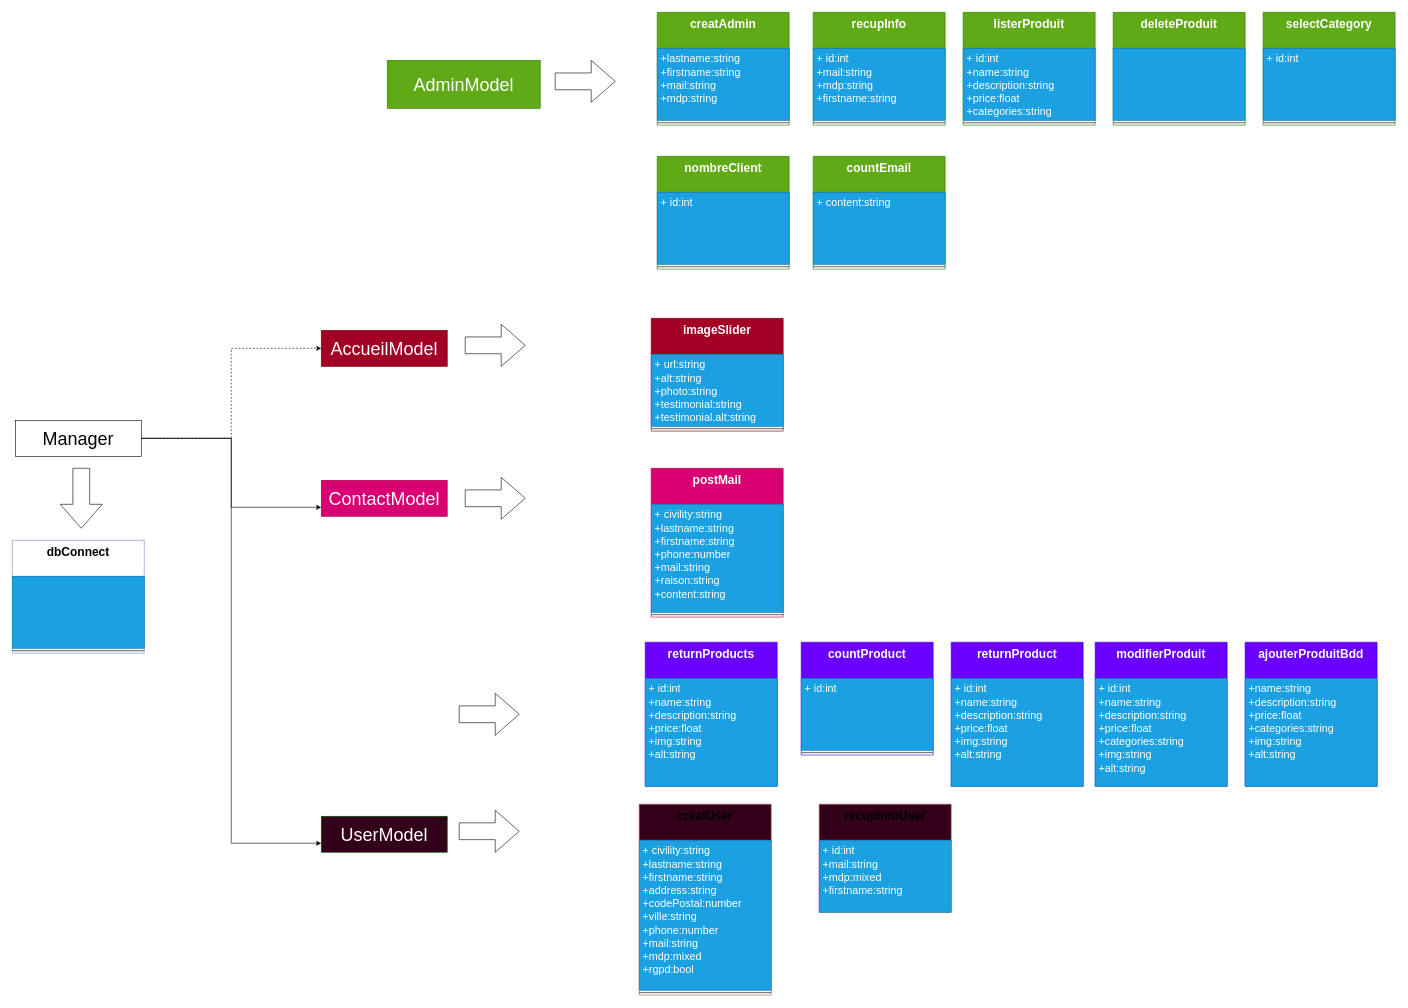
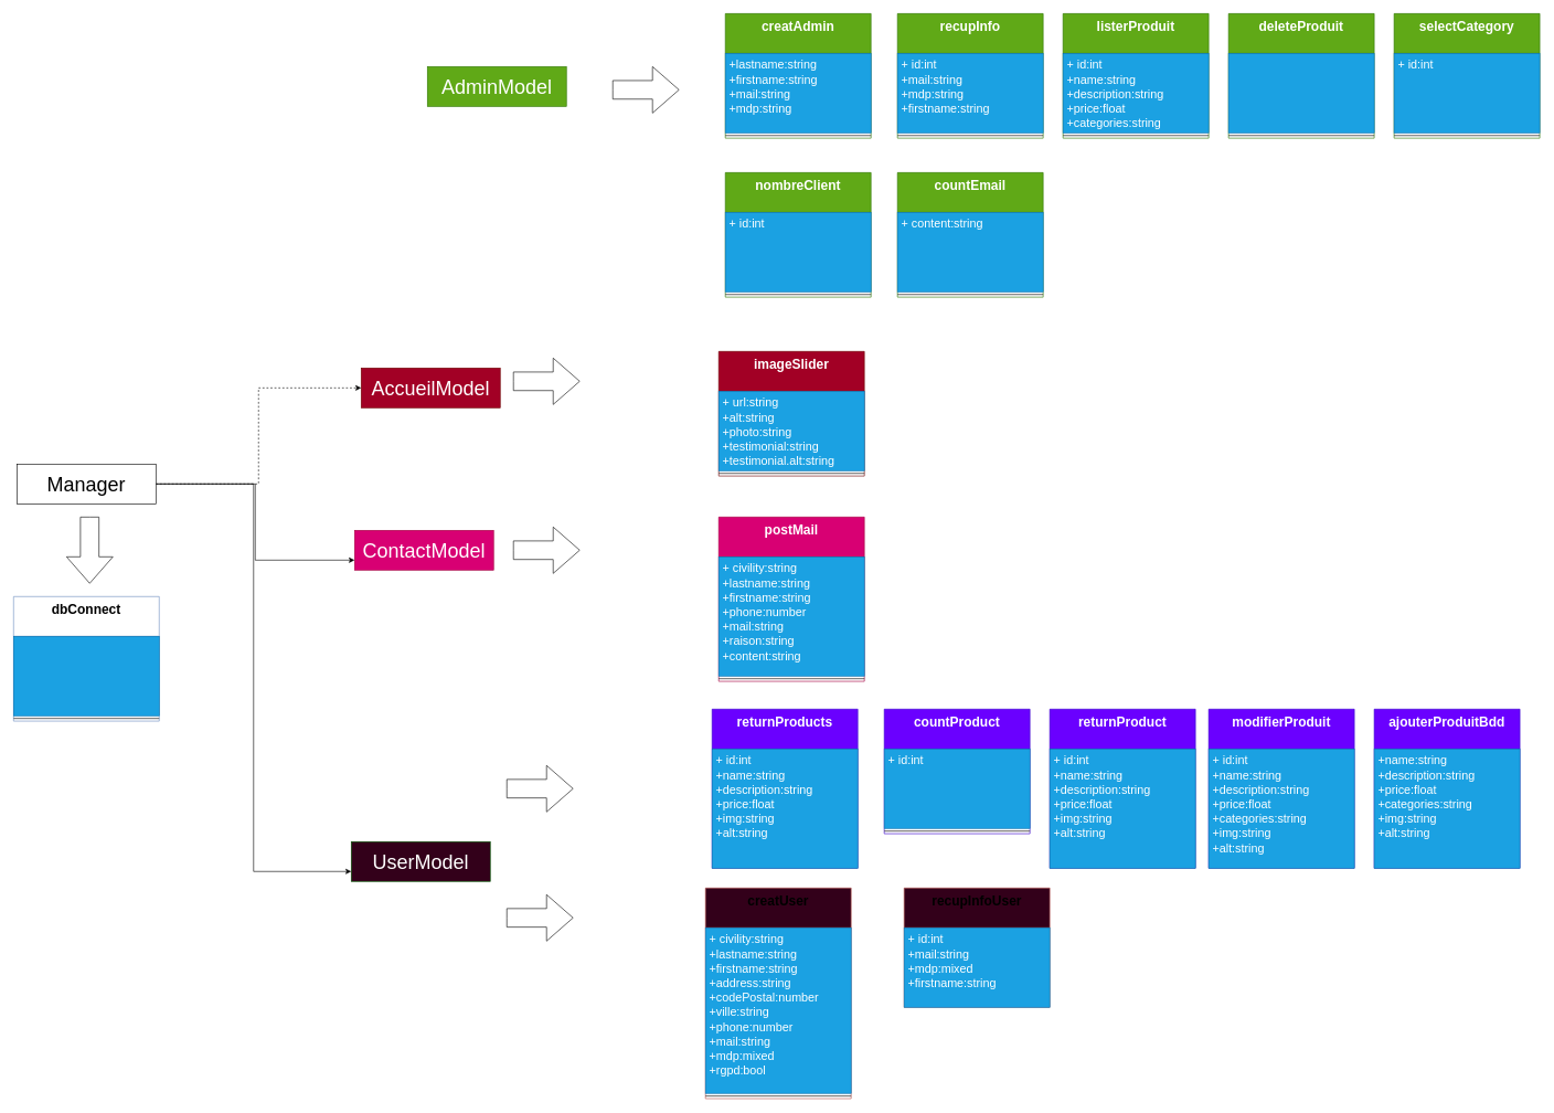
  <mxCell id="0" />
  <mxCell id="1" parent="0" />
  <mxCell id="2" value="creatAdmin" style="swimlane;fontStyle=1;align=center;verticalAlign=top;childLayout=stackLayout;horizontal=1;startSize=60;horizontalStack=0;resizeParent=1;resizeParentMax=0;resizeLast=0;collapsible=1;marginBottom=0;fontSize=20;fillColor=#60a917;strokeColor=#2D7600;fontColor=#ffffff;" parent="1" vertex="1"><mxGeometry x="1095" y="20" width="220" height="188" as="geometry" /></mxCell>
  <mxCell id="3" value="+lastname:string&#10;+firstname:string&#10;+mail:string&#10;+mdp:string" style="text;strokeColor=#006EAF;fillColor=#1ba1e2;align=left;verticalAlign=top;spacingLeft=4;spacingRight=4;overflow=hidden;rotatable=0;points=[[0,0.5],[1,0.5]];portConstraint=eastwest;fontSize=18;fontColor=#ffffff;" parent="2" vertex="1"><mxGeometry y="60" width="220" height="120" as="geometry" /></mxCell>
  <mxCell id="4" value="" style="line;strokeWidth=1;fillColor=none;align=left;verticalAlign=middle;spacingTop=-1;spacingLeft=3;spacingRight=3;rotatable=0;labelPosition=right;points=[];portConstraint=eastwest;" parent="2" vertex="1"><mxGeometry y="180" width="220" height="8" as="geometry" /></mxCell>
  <mxCell id="5" value="recupInfo" style="swimlane;fontStyle=1;align=center;verticalAlign=top;childLayout=stackLayout;horizontal=1;startSize=60;horizontalStack=0;resizeParent=1;resizeParentMax=0;resizeLast=0;collapsible=1;marginBottom=0;fontSize=20;fillColor=#60a917;strokeColor=#2D7600;fontColor=#ffffff;" parent="1" vertex="1"><mxGeometry x="1355" y="20" width="220" height="188" as="geometry" /></mxCell>
  <mxCell id="6" value="+ id:int&#10;+mail:string&#10;+mdp:string&#10;+firstname:string" style="text;strokeColor=#006EAF;fillColor=#1ba1e2;align=left;verticalAlign=top;spacingLeft=4;spacingRight=4;overflow=hidden;rotatable=0;points=[[0,0.5],[1,0.5]];portConstraint=eastwest;fontSize=18;fontColor=#ffffff;" parent="5" vertex="1"><mxGeometry y="60" width="220" height="120" as="geometry" /></mxCell>
  <mxCell id="7" value="" style="line;strokeWidth=1;fillColor=none;align=left;verticalAlign=middle;spacingTop=-1;spacingLeft=3;spacingRight=3;rotatable=0;labelPosition=right;points=[];portConstraint=eastwest;" parent="5" vertex="1"><mxGeometry y="180" width="220" height="8" as="geometry" /></mxCell>
  <mxCell id="8" value="listerProduit" style="swimlane;fontStyle=1;align=center;verticalAlign=top;childLayout=stackLayout;horizontal=1;startSize=60;horizontalStack=0;resizeParent=1;resizeParentMax=0;resizeLast=0;collapsible=1;marginBottom=0;fontSize=20;fillColor=#60a917;strokeColor=#2D7600;fontColor=#ffffff;" parent="1" vertex="1"><mxGeometry x="1605" y="20" width="220" height="188" as="geometry" /></mxCell>
  <mxCell id="9" value="+ id:int&#10;+name:string&#10;+description:string&#10;+price:float&#10;+categories:string" style="text;strokeColor=#006EAF;fillColor=#1ba1e2;align=left;verticalAlign=top;spacingLeft=4;spacingRight=4;overflow=hidden;rotatable=0;points=[[0,0.5],[1,0.5]];portConstraint=eastwest;fontSize=18;fontColor=#ffffff;" parent="8" vertex="1"><mxGeometry y="60" width="220" height="120" as="geometry" /></mxCell>
  <mxCell id="10" value="" style="line;strokeWidth=1;fillColor=none;align=left;verticalAlign=middle;spacingTop=-1;spacingLeft=3;spacingRight=3;rotatable=0;labelPosition=right;points=[];portConstraint=eastwest;" parent="8" vertex="1"><mxGeometry y="180" width="220" height="8" as="geometry" /></mxCell>
  <mxCell id="11" value="deleteProduit" style="swimlane;fontStyle=1;align=center;verticalAlign=top;childLayout=stackLayout;horizontal=1;startSize=60;horizontalStack=0;resizeParent=1;resizeParentMax=0;resizeLast=0;collapsible=1;marginBottom=0;fontSize=20;fillColor=#60a917;strokeColor=#2D7600;fontColor=#ffffff;" parent="1" vertex="1"><mxGeometry x="1855" y="20" width="220" height="188" as="geometry" /></mxCell>
  <mxCell id="12" value="" style="text;strokeColor=#006EAF;fillColor=#1ba1e2;align=left;verticalAlign=top;spacingLeft=4;spacingRight=4;overflow=hidden;rotatable=0;points=[[0,0.5],[1,0.5]];portConstraint=eastwest;fontSize=18;fontColor=#ffffff;" parent="11" vertex="1"><mxGeometry y="60" width="220" height="120" as="geometry" /></mxCell>
  <mxCell id="13" value="" style="line;strokeWidth=1;fillColor=none;align=left;verticalAlign=middle;spacingTop=-1;spacingLeft=3;spacingRight=3;rotatable=0;labelPosition=right;points=[];portConstraint=eastwest;" parent="11" vertex="1"><mxGeometry y="180" width="220" height="8" as="geometry" /></mxCell>
  <mxCell id="14" value="selectCategory" style="swimlane;fontStyle=1;align=center;verticalAlign=top;childLayout=stackLayout;horizontal=1;startSize=60;horizontalStack=0;resizeParent=1;resizeParentMax=0;resizeLast=0;collapsible=1;marginBottom=0;fontSize=20;fillColor=#60a917;strokeColor=#2D7600;fontColor=#ffffff;" parent="1" vertex="1"><mxGeometry x="2105" y="20" width="220" height="188" as="geometry" /></mxCell>
  <mxCell id="15" value="+ id:int" style="text;strokeColor=#006EAF;fillColor=#1ba1e2;align=left;verticalAlign=top;spacingLeft=4;spacingRight=4;overflow=hidden;rotatable=0;points=[[0,0.5],[1,0.5]];portConstraint=eastwest;fontSize=18;fontColor=#ffffff;" parent="14" vertex="1"><mxGeometry y="60" width="220" height="120" as="geometry" /></mxCell>
  <mxCell id="16" value="" style="line;strokeWidth=1;fillColor=none;align=left;verticalAlign=middle;spacingTop=-1;spacingLeft=3;spacingRight=3;rotatable=0;labelPosition=right;points=[];portConstraint=eastwest;" parent="14" vertex="1"><mxGeometry y="180" width="220" height="8" as="geometry" /></mxCell>
  <mxCell id="17" value="nombreClient" style="swimlane;fontStyle=1;align=center;verticalAlign=top;childLayout=stackLayout;horizontal=1;startSize=60;horizontalStack=0;resizeParent=1;resizeParentMax=0;resizeLast=0;collapsible=1;marginBottom=0;fontSize=20;fillColor=#60a917;strokeColor=#2D7600;fontColor=#ffffff;" parent="1" vertex="1"><mxGeometry x="1095" y="260" width="220" height="188" as="geometry" /></mxCell>
  <mxCell id="18" value="+ id:int" style="text;strokeColor=#006EAF;fillColor=#1ba1e2;align=left;verticalAlign=top;spacingLeft=4;spacingRight=4;overflow=hidden;rotatable=0;points=[[0,0.5],[1,0.5]];portConstraint=eastwest;fontSize=18;fontColor=#ffffff;" parent="17" vertex="1"><mxGeometry y="60" width="220" height="120" as="geometry" /></mxCell>
  <mxCell id="19" value="" style="line;strokeWidth=1;fillColor=none;align=left;verticalAlign=middle;spacingTop=-1;spacingLeft=3;spacingRight=3;rotatable=0;labelPosition=right;points=[];portConstraint=eastwest;" parent="17" vertex="1"><mxGeometry y="180" width="220" height="8" as="geometry" /></mxCell>
  <mxCell id="20" value="countEmail" style="swimlane;fontStyle=1;align=center;verticalAlign=top;childLayout=stackLayout;horizontal=1;startSize=60;horizontalStack=0;resizeParent=1;resizeParentMax=0;resizeLast=0;collapsible=1;marginBottom=0;fontSize=20;fillColor=#60a917;strokeColor=#2D7600;fontColor=#ffffff;" parent="1" vertex="1"><mxGeometry x="1355" y="260" width="220" height="188" as="geometry" /></mxCell>
  <mxCell id="21" value="+ content:string" style="text;strokeColor=#006EAF;fillColor=#1ba1e2;align=left;verticalAlign=top;spacingLeft=4;spacingRight=4;overflow=hidden;rotatable=0;points=[[0,0.5],[1,0.5]];portConstraint=eastwest;fontSize=18;fontColor=#ffffff;" parent="20" vertex="1"><mxGeometry y="60" width="220" height="120" as="geometry" /></mxCell>
  <mxCell id="22" value="" style="line;strokeWidth=1;fillColor=none;align=left;verticalAlign=middle;spacingTop=-1;spacingLeft=3;spacingRight=3;rotatable=0;labelPosition=right;points=[];portConstraint=eastwest;" parent="20" vertex="1"><mxGeometry y="180" width="220" height="8" as="geometry" /></mxCell>
  <mxCell id="23" value="imageSlider" style="swimlane;fontStyle=1;align=center;verticalAlign=top;childLayout=stackLayout;horizontal=1;startSize=60;horizontalStack=0;resizeParent=1;resizeParentMax=0;resizeLast=0;collapsible=1;marginBottom=0;fontSize=20;fillColor=#a20025;strokeColor=#6F0000;fontColor=#ffffff;" parent="1" vertex="1"><mxGeometry x="1085" y="530" width="220" height="188" as="geometry" /></mxCell>
  <mxCell id="24" value="+ url:string&#10;+alt:string&#10;+photo:string&#10;+testimonial:string&#10;+testimonial.alt:string" style="text;strokeColor=#006EAF;fillColor=#1ba1e2;align=left;verticalAlign=top;spacingLeft=4;spacingRight=4;overflow=hidden;rotatable=0;points=[[0,0.5],[1,0.5]];portConstraint=eastwest;fontSize=18;fontColor=#ffffff;" parent="23" vertex="1"><mxGeometry y="60" width="220" height="120" as="geometry" /></mxCell>
  <mxCell id="25" value="" style="line;strokeWidth=1;fillColor=none;align=left;verticalAlign=middle;spacingTop=-1;spacingLeft=3;spacingRight=3;rotatable=0;labelPosition=right;points=[];portConstraint=eastwest;" parent="23" vertex="1"><mxGeometry y="180" width="220" height="8" as="geometry" /></mxCell>
  <mxCell id="26" value="postMail" style="swimlane;fontStyle=1;align=center;verticalAlign=top;childLayout=stackLayout;horizontal=1;startSize=60;horizontalStack=0;resizeParent=1;resizeParentMax=0;resizeLast=0;collapsible=1;marginBottom=0;fontSize=20;fillColor=#d80073;strokeColor=#A50040;fontColor=#ffffff;" parent="1" vertex="1"><mxGeometry x="1085" y="780" width="220" height="248" as="geometry" /></mxCell>
  <mxCell id="27" value="+ civility:string&#10;+lastname:string&#10;+firstname:string&#10;+phone:number&#10;+mail:string&#10;+raison:string&#10;+content:string&#10;" style="text;strokeColor=#006EAF;fillColor=#1ba1e2;align=left;verticalAlign=top;spacingLeft=4;spacingRight=4;overflow=hidden;rotatable=0;points=[[0,0.5],[1,0.5]];portConstraint=eastwest;fontSize=18;fontColor=#ffffff;" parent="26" vertex="1"><mxGeometry y="60" width="220" height="180" as="geometry" /></mxCell>
  <mxCell id="28" value="" style="line;strokeWidth=1;fillColor=none;align=left;verticalAlign=middle;spacingTop=-1;spacingLeft=3;spacingRight=3;rotatable=0;labelPosition=right;points=[];portConstraint=eastwest;" parent="26" vertex="1"><mxGeometry y="240" width="220" height="8" as="geometry" /></mxCell>
  <mxCell id="29" value="dbConnect" style="swimlane;fontStyle=1;align=center;verticalAlign=top;childLayout=stackLayout;horizontal=1;startSize=60;horizontalStack=0;resizeParent=1;resizeParentMax=0;resizeLast=0;collapsible=1;marginBottom=0;fontSize=20;fillColor=default;strokeColor=#6c8ebf;" parent="1" vertex="1"><mxGeometry x="20" y="900" width="220" height="188" as="geometry" /></mxCell>
  <mxCell id="30" value="" style="text;strokeColor=#006EAF;fillColor=#1ba1e2;align=left;verticalAlign=top;spacingLeft=4;spacingRight=4;overflow=hidden;rotatable=0;points=[[0,0.5],[1,0.5]];portConstraint=eastwest;fontSize=18;fontColor=#ffffff;" parent="29" vertex="1"><mxGeometry y="60" width="220" height="120" as="geometry" /></mxCell>
  <mxCell id="31" value="" style="line;strokeWidth=1;fillColor=none;align=left;verticalAlign=middle;spacingTop=-1;spacingLeft=3;spacingRight=3;rotatable=0;labelPosition=right;points=[];portConstraint=eastwest;" parent="29" vertex="1"><mxGeometry y="180" width="220" height="8" as="geometry" /></mxCell>
  <mxCell id="32" value="returnProducts" style="swimlane;fontStyle=1;align=center;verticalAlign=top;childLayout=stackLayout;horizontal=1;startSize=60;horizontalStack=0;resizeParent=1;resizeParentMax=0;resizeLast=0;collapsible=1;marginBottom=0;fontSize=20;fillColor=#6a00ff;strokeColor=#3700CC;fontColor=#ffffff;" parent="1" vertex="1"><mxGeometry x="1075" y="1070" width="220" height="240" as="geometry" /></mxCell>
  <mxCell id="33" value="+ id:int&#10;+name:string&#10;+description:string&#10;+price:float&#10;+img:string&#10;+alt:string&#10;&#10;" style="text;strokeColor=#006EAF;fillColor=#1ba1e2;align=left;verticalAlign=top;spacingLeft=4;spacingRight=4;overflow=hidden;rotatable=0;points=[[0,0.5],[1,0.5]];portConstraint=eastwest;fontSize=18;fontColor=#ffffff;" parent="32" vertex="1"><mxGeometry y="60" width="220" height="180" as="geometry" /></mxCell>
  <mxCell id="34" value="countProduct" style="swimlane;fontStyle=1;align=center;verticalAlign=top;childLayout=stackLayout;horizontal=1;startSize=60;horizontalStack=0;resizeParent=1;resizeParentMax=0;resizeLast=0;collapsible=1;marginBottom=0;fontSize=20;fillColor=#6a00ff;strokeColor=#3700CC;fontColor=#ffffff;" parent="1" vertex="1"><mxGeometry x="1335" y="1070" width="220" height="188" as="geometry" /></mxCell>
  <mxCell id="35" value="+ id:int" style="text;strokeColor=#006EAF;fillColor=#1ba1e2;align=left;verticalAlign=top;spacingLeft=4;spacingRight=4;overflow=hidden;rotatable=0;points=[[0,0.5],[1,0.5]];portConstraint=eastwest;fontSize=18;fontColor=#ffffff;" parent="34" vertex="1"><mxGeometry y="60" width="220" height="120" as="geometry" /></mxCell>
  <mxCell id="36" value="" style="line;strokeWidth=1;fillColor=none;align=left;verticalAlign=middle;spacingTop=-1;spacingLeft=3;spacingRight=3;rotatable=0;labelPosition=right;points=[];portConstraint=eastwest;" parent="34" vertex="1"><mxGeometry y="180" width="220" height="8" as="geometry" /></mxCell>
  <mxCell id="37" value="returnProduct" style="swimlane;fontStyle=1;align=center;verticalAlign=top;childLayout=stackLayout;horizontal=1;startSize=60;horizontalStack=0;resizeParent=1;resizeParentMax=0;resizeLast=0;collapsible=1;marginBottom=0;fontSize=20;fillColor=#6a00ff;strokeColor=#3700CC;fontColor=#ffffff;" parent="1" vertex="1"><mxGeometry x="1585" y="1070" width="220" height="240" as="geometry" /></mxCell>
  <mxCell id="38" value="+ id:int&#10;+name:string&#10;+description:string&#10;+price:float&#10;+img:string&#10;+alt:string&#10;&#10;" style="text;strokeColor=#006EAF;fillColor=#1ba1e2;align=left;verticalAlign=top;spacingLeft=4;spacingRight=4;overflow=hidden;rotatable=0;points=[[0,0.5],[1,0.5]];portConstraint=eastwest;fontSize=18;fontColor=#ffffff;" parent="37" vertex="1"><mxGeometry y="60" width="220" height="180" as="geometry" /></mxCell>
  <mxCell id="39" value="modifierProduit" style="swimlane;fontStyle=1;align=center;verticalAlign=top;childLayout=stackLayout;horizontal=1;startSize=60;horizontalStack=0;resizeParent=1;resizeParentMax=0;resizeLast=0;collapsible=1;marginBottom=0;fontSize=20;fillColor=#6a00ff;strokeColor=#3700CC;fontColor=#ffffff;" parent="1" vertex="1"><mxGeometry x="1825" y="1070" width="220" height="240" as="geometry" /></mxCell>
  <mxCell id="40" value="+ id:int&#10;+name:string&#10;+description:string&#10;+price:float&#10;+categories:string&#10;+img:string&#10;+alt:string&#10;&#10;" style="text;strokeColor=#006EAF;fillColor=#1ba1e2;align=left;verticalAlign=top;spacingLeft=4;spacingRight=4;overflow=hidden;rotatable=0;points=[[0,0.5],[1,0.5]];portConstraint=eastwest;fontSize=18;fontColor=#ffffff;" parent="39" vertex="1"><mxGeometry y="60" width="220" height="180" as="geometry" /></mxCell>
  <mxCell id="41" value="ajouterProduitBdd" style="swimlane;fontStyle=1;align=center;verticalAlign=top;childLayout=stackLayout;horizontal=1;startSize=60;horizontalStack=0;resizeParent=1;resizeParentMax=0;resizeLast=0;collapsible=1;marginBottom=0;fontSize=20;fillColor=#6a00ff;strokeColor=#3700CC;fontColor=#ffffff;" parent="1" vertex="1"><mxGeometry x="2075" y="1070" width="220" height="240" as="geometry" /></mxCell>
  <mxCell id="42" value="+name:string&#10;+description:string&#10;+price:float&#10;+categories:string&#10;+img:string&#10;+alt:string&#10;&#10;" style="text;strokeColor=#006EAF;fillColor=#1ba1e2;align=left;verticalAlign=top;spacingLeft=4;spacingRight=4;overflow=hidden;rotatable=0;points=[[0,0.5],[1,0.5]];portConstraint=eastwest;fontSize=18;fontColor=#ffffff;" parent="41" vertex="1"><mxGeometry y="60" width="220" height="180" as="geometry" /></mxCell>
  <mxCell id="43" value="recupInfoUser" style="swimlane;fontStyle=1;align=center;verticalAlign=top;childLayout=stackLayout;horizontal=1;startSize=60;horizontalStack=0;resizeParent=1;resizeParentMax=0;resizeLast=0;collapsible=1;marginBottom=0;fontSize=20;fillColor=#33001A;strokeColor=#b85450;" parent="1" vertex="1"><mxGeometry x="1365" y="1340" width="220" height="180" as="geometry" /></mxCell>
  <mxCell id="44" value="+ id:int&#10;+mail:string&#10;+mdp:mixed&#10;+firstname:string&#10;" style="text;strokeColor=#006EAF;fillColor=#1ba1e2;align=left;verticalAlign=top;spacingLeft=4;spacingRight=4;overflow=hidden;rotatable=0;points=[[0,0.5],[1,0.5]];portConstraint=eastwest;fontSize=18;fontColor=#ffffff;" parent="43" vertex="1"><mxGeometry y="60" width="220" height="120" as="geometry" /></mxCell>
  <mxCell id="45" value="creatUser" style="swimlane;fontStyle=1;align=center;verticalAlign=top;childLayout=stackLayout;horizontal=1;startSize=60;horizontalStack=0;resizeParent=1;resizeParentMax=0;resizeLast=0;collapsible=1;marginBottom=0;fontSize=20;fillColor=#33001A;strokeColor=#b85450;" parent="1" vertex="1"><mxGeometry x="1065" y="1340" width="220" height="318" as="geometry" /></mxCell>
  <mxCell id="46" value="+ civility:string&#10;+lastname:string&#10;+firstname:string&#10;+address:string&#10;+codePostal:number&#10;+ville:string&#10;+phone:number&#10;+mail:string&#10;+mdp:mixed&#10;+rgpd:bool&#10;" style="text;strokeColor=#006EAF;fillColor=#1ba1e2;align=left;verticalAlign=top;spacingLeft=4;spacingRight=4;overflow=hidden;rotatable=0;points=[[0,0.5],[1,0.5]];portConstraint=eastwest;fontSize=18;fontColor=#ffffff;" parent="45" vertex="1"><mxGeometry y="60" width="220" height="250" as="geometry" /></mxCell>
  <mxCell id="47" value="" style="line;strokeWidth=1;fillColor=none;align=left;verticalAlign=middle;spacingTop=-1;spacingLeft=3;spacingRight=3;rotatable=0;labelPosition=right;points=[];portConstraint=eastwest;" parent="45" vertex="1"><mxGeometry y="310" width="220" height="8" as="geometry" /></mxCell>
  <mxCell id="48" value="" style="html=1;shadow=0;dashed=0;align=center;verticalAlign=middle;shape=mxgraph.arrows2.arrow;dy=0.6;dx=40;notch=0;" parent="1" vertex="1"><mxGeometry x="925" y="100" width="100" height="70" as="geometry" /></mxCell>
- <mxCell id="49" value="&lt;font style=&quot;font-size: 30px;&quot;&gt;AdminModel&lt;/font&gt;" style="rounded=0;whiteSpace=wrap;html=1;fillColor=#60a917;strokeColor=#2D7600;fontColor=#ffffff;" parent="1" vertex="1"><mxGeometry x="645" y="100" width="255" height="80" as="geometry" /></mxCell>
- <mxCell id="50" value="&lt;font style=&quot;font-size: 30px;&quot;&gt;AccueilModel&lt;/font&gt;" style="rounded=0;whiteSpace=wrap;html=1;fillColor=#a20025;strokeColor=#6F0000;fontColor=#ffffff;" parent="1" vertex="1"><mxGeometry x="535" y="550" width="210" height="60" as="geometry" /></mxCell>
+ <mxCell id="49" value="&lt;font style=&quot;font-size: 30px;&quot;&gt;AdminModel&lt;/font&gt;" style="rounded=0;whiteSpace=wrap;html=1;fillColor=#60a917;strokeColor=#2D7600;fontColor=#ffffff;" parent="1" vertex="1"><mxGeometry x="645" y="100" width="210" height="60" as="geometry" /></mxCell>
+ <mxCell id="50" value="&lt;font style=&quot;font-size: 30px;&quot;&gt;AccueilModel&lt;/font&gt;" style="rounded=0;whiteSpace=wrap;html=1;fillColor=#a20025;strokeColor=#6F0000;fontColor=#ffffff;" parent="1" vertex="1"><mxGeometry x="545" y="555" width="210" height="60" as="geometry" /></mxCell>
  <mxCell id="51" value="" style="html=1;shadow=0;dashed=0;align=center;verticalAlign=middle;shape=mxgraph.arrows2.arrow;dy=0.6;dx=40;notch=0;" parent="1" vertex="1"><mxGeometry x="775" y="540" width="100" height="70" as="geometry" /></mxCell>
  <mxCell id="52" value="&lt;font style=&quot;font-size: 30px;&quot;&gt;ContactModel&lt;/font&gt;" style="rounded=0;whiteSpace=wrap;html=1;fillColor=#d80073;strokeColor=#A50040;fontColor=#ffffff;" parent="1" vertex="1"><mxGeometry x="535" y="800" width="210" height="60" as="geometry" /></mxCell>
  <mxCell id="53" value="" style="html=1;shadow=0;dashed=0;align=center;verticalAlign=middle;shape=mxgraph.arrows2.arrow;dy=0.6;dx=40;notch=0;" parent="1" vertex="1"><mxGeometry x="775" y="795" width="100" height="70" as="geometry" /></mxCell>
  <mxCell id="54" value="" style="html=1;shadow=0;dashed=0;align=center;verticalAlign=middle;shape=mxgraph.arrows2.arrow;dy=0.6;dx=40;notch=0;" parent="1" vertex="1"><mxGeometry x="765" y="1155" width="100" height="70" as="geometry" /></mxCell>
- <mxCell id="55" value="&lt;font style=&quot;font-size: 30px;&quot;&gt;UserModel&lt;/font&gt;" style="rounded=0;whiteSpace=wrap;html=1;fillColor=#33001A;strokeColor=#005700;fontColor=#ffffff;" parent="1" vertex="1"><mxGeometry x="535" y="1360" width="210" height="60" as="geometry" /></mxCell>
+ <mxCell id="55" value="&lt;font style=&quot;font-size: 30px;&quot;&gt;UserModel&lt;/font&gt;" style="rounded=0;whiteSpace=wrap;html=1;fillColor=#33001A;strokeColor=#005700;fontColor=#ffffff;" parent="1" vertex="1"><mxGeometry x="530" y="1270" width="210" height="60" as="geometry" /></mxCell>
  <mxCell id="56" value="" style="html=1;shadow=0;dashed=0;align=center;verticalAlign=middle;shape=mxgraph.arrows2.arrow;dy=0.6;dx=40;notch=0;" parent="1" vertex="1"><mxGeometry x="765" y="1350" width="100" height="70" as="geometry" /></mxCell>
  <mxCell id="57" style="edgeStyle=orthogonalEdgeStyle;rounded=0;orthogonalLoop=1;jettySize=auto;html=1;entryX=0;entryY=0.5;entryDx=0;entryDy=0;fontSize=30;dashed=1;" parent="1" source="60" target="50" edge="1"><mxGeometry relative="1" as="geometry" /></mxCell>
  <mxCell id="58" style="edgeStyle=orthogonalEdgeStyle;rounded=0;orthogonalLoop=1;jettySize=auto;html=1;entryX=0;entryY=0.75;entryDx=0;entryDy=0;fontSize=30;" parent="1" source="60" target="52" edge="1"><mxGeometry relative="1" as="geometry" /></mxCell>
  <mxCell id="59" style="edgeStyle=orthogonalEdgeStyle;rounded=0;orthogonalLoop=1;jettySize=auto;html=1;entryX=0;entryY=0.75;entryDx=0;entryDy=0;fontSize=30;" parent="1" source="60" target="55" edge="1"><mxGeometry relative="1" as="geometry" /></mxCell>
  <mxCell id="60" value="&lt;font style=&quot;font-size: 30px;&quot;&gt;Manager&lt;/font&gt;" style="rounded=0;whiteSpace=wrap;html=1;" parent="1" vertex="1"><mxGeometry x="25" y="700" width="210" height="60" as="geometry" /></mxCell>
  <mxCell id="61" style="edgeStyle=orthogonalEdgeStyle;rounded=0;orthogonalLoop=1;jettySize=auto;html=1;exitX=0.5;exitY=1;exitDx=0;exitDy=0;fontSize=30;" parent="1" source="60" target="60" edge="1"><mxGeometry relative="1" as="geometry" /></mxCell>
  <mxCell id="62" value="" style="html=1;shadow=0;dashed=0;align=center;verticalAlign=middle;shape=mxgraph.arrows2.arrow;dy=0.6;dx=40;direction=south;notch=0;labelBackgroundColor=#00FF00;fontSize=30;" parent="1" vertex="1"><mxGeometry x="100" y="780" width="70" height="100" as="geometry" /></mxCell>
